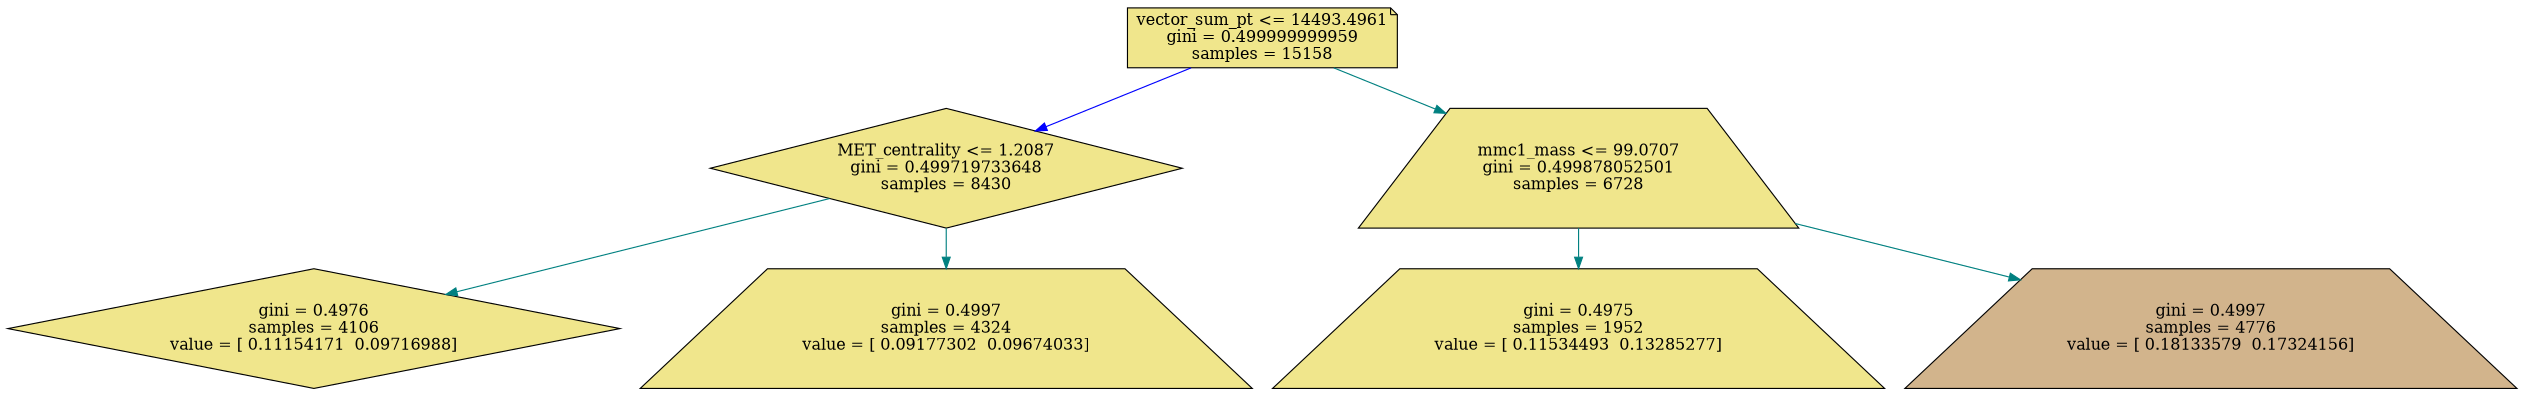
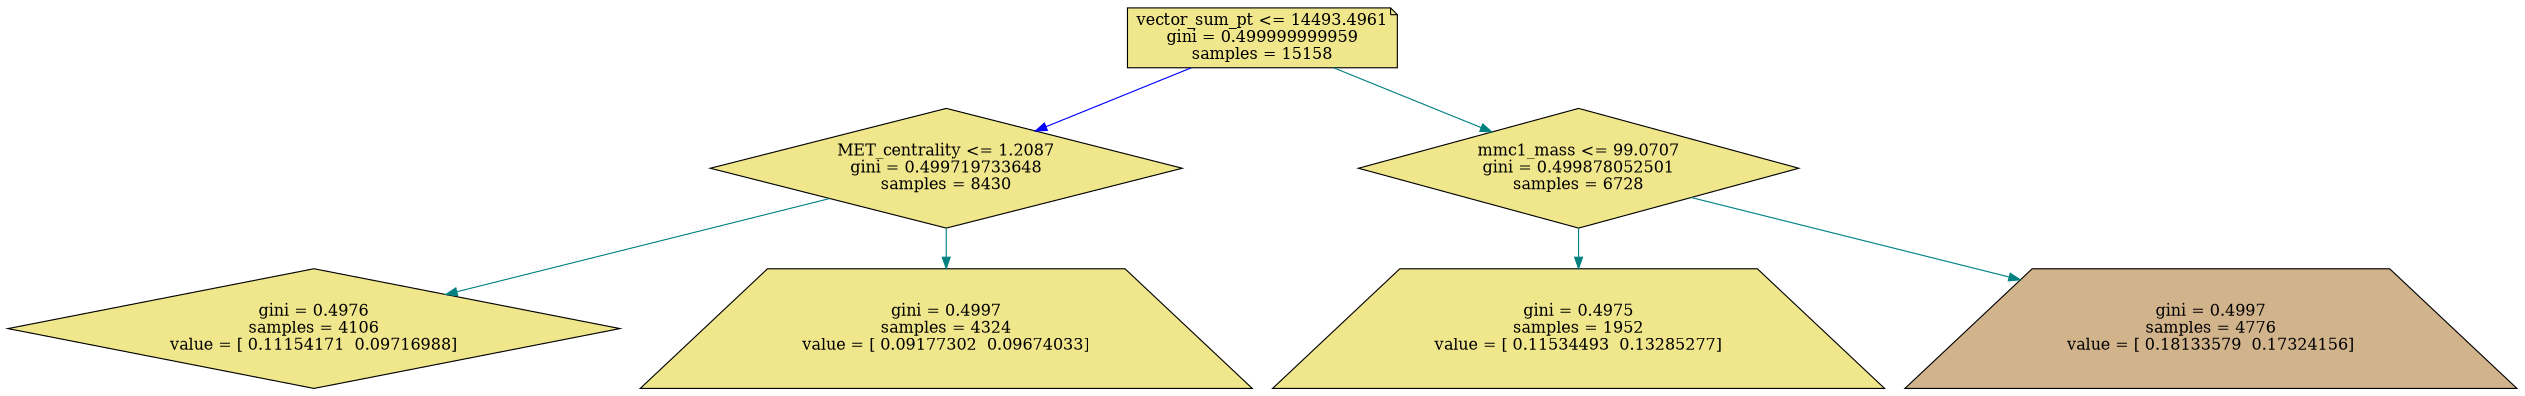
  digraph {
    node [shape=trapezium style=filled fillcolor=khaki]
    edge [color=teal]
    n1 [label="vector_sum_pt <= 14493.4961\ngini = 0.499999999959\nsamples = 15158" shape=note]
    n2 [label="MET_centrality <= 1.2087\ngini = 0.499719733648\nsamples = 8430" shape=diamond]
-   n3 [label="mmc1_mass <= 99.0707\ngini = 0.499878052501\nsamples = 6728"]
+   n3 [label="mmc1_mass <= 99.0707\ngini = 0.499878052501\nsamples = 6728" shape=diamond]
    n4 [label="gini = 0.4976\nsamples = 4106\nvalue = [ 0.11154171  0.09716988]" shape=diamond]
    n5 [label="gini = 0.4997\nsamples = 4324\nvalue = [ 0.09177302  0.09674033]"]
    n6 [label="gini = 0.4975\nsamples = 1952\nvalue = [ 0.11534493  0.13285277]"]
    n7 [label="gini = 0.4997\nsamples = 4776\nvalue = [ 0.18133579  0.17324156]" fillcolor=tan]
    n1 -> n2 [color=blue]
    n1 -> n3
    n2 -> n4
    n2 -> n5
    n3 -> n6
    n3 -> n7
  }
